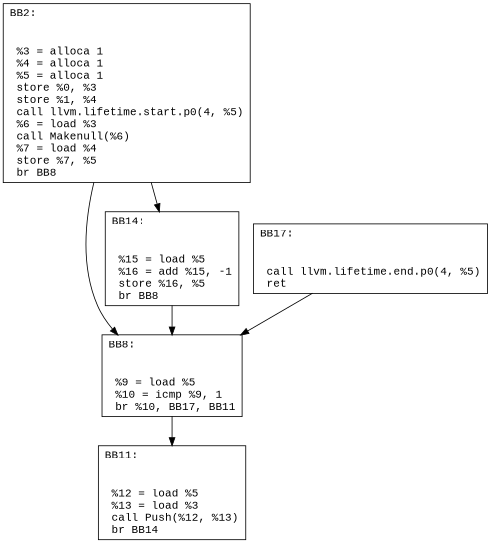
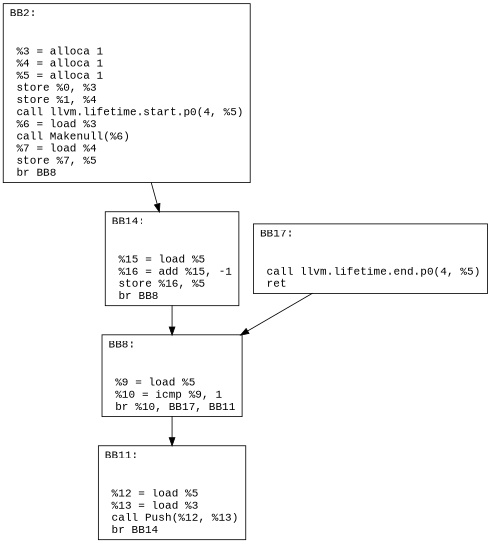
  digraph {
    fontname="Liberation Mono"
    node [fontname="Liberation Mono" shape=record]
    edge [fontname="Liberation Mono"]
    n1 [label="{BB2:\l\l\n	 %3 = alloca  1\l	 %4 = alloca  1\l	 %5 = alloca  1\l	 store  %0,  %3\l	 store  %1,  %4\l	 call llvm.lifetime.start.p0(4, %5)\l	 %6 = load  %3\l	 call Makenull(%6)\l	 %7 = load  %4\l	 store  %7,  %5\l	 br BB8\l	}"]
    n2 [label="{BB8:\l\l\n	 %9 = load  %5\l	 %10 = icmp  %9,  1\l	 br %10, BB17, BB11\l	}"]
    n3 [label="{BB14:\l\l\n	 %15 = load  %5\l	 %16 = add  %15,  -1\l	 store  %16,  %5\l	 br BB8\l	}"]
    n4 [label="{BB11:\l\l\n	 %12 = load  %5\l	 %13 = load  %3\l	 call Push(%12, %13)\l	 br BB14\l	}"]
    n5 [label="{BB17:\l\l\n	 call llvm.lifetime.end.p0(4, %5)\l	 ret \l	}"]
-   n1 -> n2
    n1 -> n3
    n2 -> n4
    n3 -> n2
    n5 -> n2
  }
